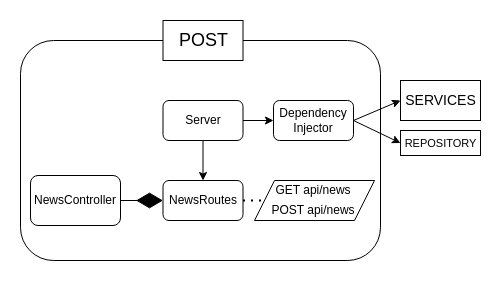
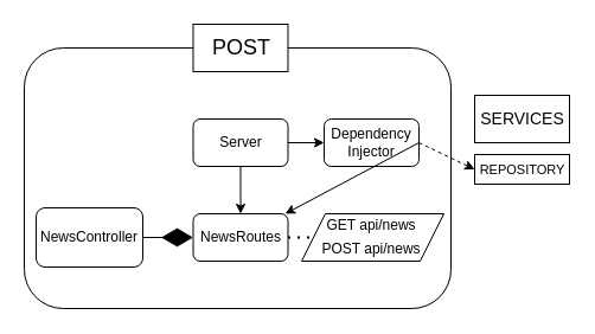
  <mxCell id="0" />
  <mxCell id="1" parent="0" />
  <mxCell id="2" value="" style="rounded=1;whiteSpace=wrap;html=1;" vertex="1" parent="1"><mxGeometry x="20" y="40" width="360" height="220" as="geometry" /></mxCell>
  <mxCell id="3" value="&lt;font style=&quot;font-size: 18px&quot;&gt;POST&lt;/font&gt;" style="html=1;" vertex="1" parent="1"><mxGeometry x="162.5" y="20" width="80" height="40" as="geometry" /></mxCell>
  <mxCell id="4" style="edgeStyle=orthogonalEdgeStyle;rounded=0;orthogonalLoop=1;jettySize=auto;html=1;entryX=0.5;entryY=0;entryDx=0;entryDy=0;" edge="1" parent="1" source="6" target="7"><mxGeometry relative="1" as="geometry" /></mxCell>
  <mxCell id="5" style="edgeStyle=orthogonalEdgeStyle;rounded=0;orthogonalLoop=1;jettySize=auto;html=1;" edge="1" parent="1" source="6" target="10"><mxGeometry relative="1" as="geometry" /></mxCell>
  <mxCell id="6" value="Server" style="rounded=1;whiteSpace=wrap;html=1;" vertex="1" parent="1"><mxGeometry x="162.5" y="100" width="80" height="40" as="geometry" /></mxCell>
  <mxCell id="7" value="NewsRoutes" style="rounded=1;whiteSpace=wrap;html=1;" vertex="1" parent="1"><mxGeometry x="162.5" y="180" width="80" height="40" as="geometry" /></mxCell>
  <mxCell id="8" value="NewsController" style="rounded=1;whiteSpace=wrap;html=1;" vertex="1" parent="1"><mxGeometry x="30" y="175" width="90" height="50" as="geometry" /></mxCell>
  <mxCell id="9" value="" style="endArrow=diamondThin;endFill=1;endSize=24;html=1;entryX=0;entryY=0.5;entryDx=0;entryDy=0;exitX=1;exitY=0.5;exitDx=0;exitDy=0;" edge="1" parent="1" source="8" target="7"><mxGeometry width="160" relative="1" as="geometry"><mxPoint x="30" y="250" as="sourcePoint" /><mxPoint x="190" y="250" as="targetPoint" /></mxGeometry></mxCell>
  <mxCell id="10" value="Dependency Injector" style="rounded=1;whiteSpace=wrap;html=1;" vertex="1" parent="1"><mxGeometry x="273" y="100" width="80" height="40" as="geometry" /></mxCell>
  <mxCell id="11" value="&lt;font style=&quot;font-size: 14px&quot;&gt;SERVICES&lt;/font&gt;" style="html=1;" vertex="1" parent="1"><mxGeometry x="400" y="80" width="80" height="40" as="geometry" /></mxCell>
  <mxCell id="12" value="&lt;font style=&quot;font-size: 11px&quot;&gt;REPOSITORY&lt;/font&gt;" style="html=1;" vertex="1" parent="1"><mxGeometry x="400" y="130" width="80" height="25" as="geometry" /></mxCell>
- <mxCell id="13" value="" style="endArrow=classic;html=1;entryX=0;entryY=0.5;entryDx=0;entryDy=0;exitX=1;exitY=0.5;exitDx=0;exitDy=0;" edge="1" parent="1" source="10" target="12"><mxGeometry width="50" height="50" relative="1" as="geometry"><mxPoint x="290" y="280" as="sourcePoint" /><mxPoint x="340" y="230" as="targetPoint" /></mxGeometry></mxCell>
- <mxCell id="14" value="" style="endArrow=classic;html=1;entryX=0;entryY=0.5;entryDx=0;entryDy=0;exitX=1;exitY=0.5;exitDx=0;exitDy=0;" edge="1" parent="1" source="10" target="11"><mxGeometry width="50" height="50" relative="1" as="geometry"><mxPoint x="290" y="280" as="sourcePoint" /><mxPoint x="340" y="230" as="targetPoint" /></mxGeometry></mxCell>
+ <mxCell id="13" value="" style="endArrow=classic;html=1;entryX=0;entryY=0.5;entryDx=0;entryDy=0;exitX=1;exitY=0.5;exitDx=0;exitDy=0;dashed=1;" edge="1" parent="1" source="10" target="12"><mxGeometry width="50" height="50" relative="1" as="geometry"><mxPoint x="290" y="280" as="sourcePoint" /><mxPoint x="340" y="230" as="targetPoint" /></mxGeometry></mxCell>
+ <mxCell id="14" value="" style="endArrow=classic;html=1;exitX=1;exitY=0.5;exitDx=0;exitDy=0;" edge="1" parent="1" source="10" target="7"><mxGeometry width="50" height="50" relative="1" as="geometry"><mxPoint x="290" y="280" as="sourcePoint" /><mxPoint x="340" y="230" as="targetPoint" /></mxGeometry></mxCell>
  <mxCell id="15" value="" style="shape=parallelogram;perimeter=parallelogramPerimeter;whiteSpace=wrap;html=1;fixedSize=1;" vertex="1" parent="1"><mxGeometry x="254" y="180" width="120" height="40" as="geometry" /></mxCell>
  <mxCell id="16" value="GET api/news" style="text;html=1;strokeColor=none;fillColor=none;align=center;verticalAlign=middle;whiteSpace=wrap;rounded=0;" vertex="1" parent="1"><mxGeometry x="270" y="180" width="86" height="20" as="geometry" /></mxCell>
  <mxCell id="17" value="POST api/news" style="text;html=1;strokeColor=none;fillColor=none;align=center;verticalAlign=middle;whiteSpace=wrap;rounded=0;" vertex="1" parent="1"><mxGeometry x="270" y="200" width="86" height="20" as="geometry" /></mxCell>
  <mxCell id="18" value="" style="endArrow=none;dashed=1;html=1;dashPattern=1 3;strokeWidth=2;entryX=0;entryY=0.5;entryDx=0;entryDy=0;exitX=1;exitY=0.5;exitDx=0;exitDy=0;" edge="1" parent="1" source="7" target="15"><mxGeometry width="50" height="50" relative="1" as="geometry"><mxPoint x="290" y="280" as="sourcePoint" /><mxPoint x="340" y="230" as="targetPoint" /></mxGeometry></mxCell>
